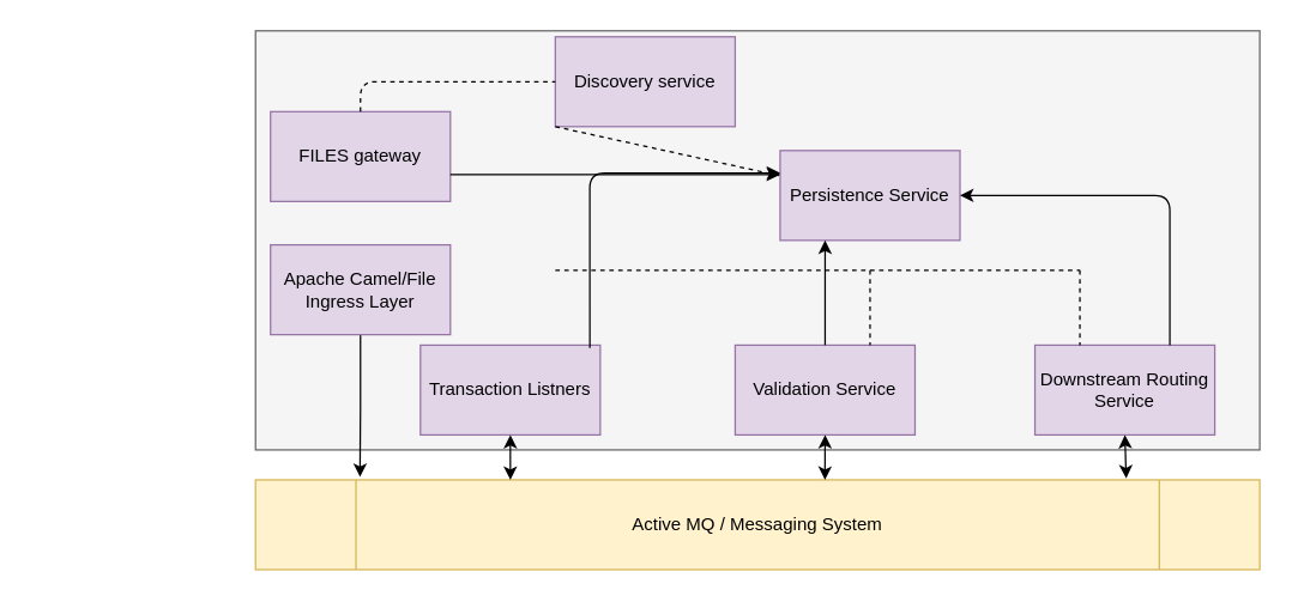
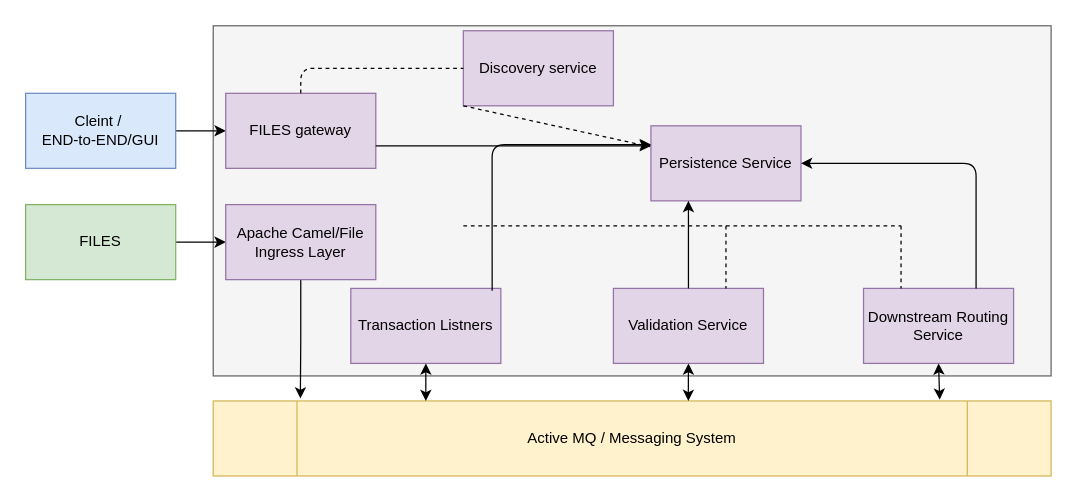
  <mxCell id="0" />
  <mxCell id="1" parent="0" />
  <mxCell id="2" value="" style="rounded=0;whiteSpace=wrap;html=1;fillColor=#f5f5f5;strokeColor=#666666;fontColor=#333333;" parent="1" vertex="1"><mxGeometry x="170" y="20" width="670" height="280" as="geometry" /></mxCell>
+ <mxCell id="3" style="edgeStyle=orthogonalEdgeStyle;rounded=0;orthogonalLoop=1;jettySize=auto;html=1;exitX=1;exitY=0.5;exitDx=0;exitDy=0;entryX=0;entryY=0.5;entryDx=0;entryDy=0;" parent="1" source="4" target="14" edge="1"><mxGeometry relative="1" as="geometry" /></mxCell>
+ <mxCell id="4" value="FILES" style="rounded=0;whiteSpace=wrap;html=1;fillColor=#d5e8d4;strokeColor=#82b366;" parent="1" vertex="1"><mxGeometry x="20" y="163" width="120" height="60" as="geometry" /></mxCell>
+ <mxCell id="5" style="edgeStyle=orthogonalEdgeStyle;rounded=0;orthogonalLoop=1;jettySize=auto;html=1;exitX=1;exitY=0.5;exitDx=0;exitDy=0;entryX=0;entryY=0.5;entryDx=0;entryDy=0;" parent="1" source="6" target="12" edge="1"><mxGeometry relative="1" as="geometry" /></mxCell>
+ <mxCell id="6" value="Cleint /&amp;nbsp;&lt;br&gt;END-to-END/GUI" style="rounded=0;whiteSpace=wrap;html=1;fillColor=#dae8fc;strokeColor=#6c8ebf;" parent="1" vertex="1"><mxGeometry x="20" y="74" width="120" height="60" as="geometry" /></mxCell>
  <mxCell id="7" value="Active MQ / Messaging System" style="shape=process;whiteSpace=wrap;html=1;backgroundOutline=1;fillColor=#fff2cc;strokeColor=#d6b656;" parent="1" vertex="1"><mxGeometry x="170" y="320" width="670" height="60" as="geometry" /></mxCell>
  <mxCell id="8" value="Transaction Listners" style="rounded=0;whiteSpace=wrap;html=1;fillColor=#e1d5e7;strokeColor=#9673a6;" parent="1" vertex="1"><mxGeometry x="280" y="230" width="120" height="60" as="geometry" /></mxCell>
  <mxCell id="9" value="Validation Service" style="rounded=0;whiteSpace=wrap;html=1;fillColor=#e1d5e7;strokeColor=#9673a6;" parent="1" vertex="1"><mxGeometry x="490" y="230" width="120" height="60" as="geometry" /></mxCell>
  <mxCell id="10" value="Downstream Routing Service" style="rounded=0;whiteSpace=wrap;html=1;fillColor=#e1d5e7;strokeColor=#9673a6;" parent="1" vertex="1"><mxGeometry x="690" y="230" width="120" height="60" as="geometry" /></mxCell>
  <mxCell id="11" value="Discovery service" style="rounded=0;whiteSpace=wrap;html=1;fillColor=#e1d5e7;strokeColor=#9673a6;" parent="1" vertex="1"><mxGeometry x="370" y="24" width="120" height="60" as="geometry" /></mxCell>
  <mxCell id="12" value="FILES gateway" style="rounded=0;whiteSpace=wrap;html=1;fillColor=#e1d5e7;strokeColor=#9673a6;" parent="1" vertex="1"><mxGeometry x="180" y="74" width="120" height="60" as="geometry" /></mxCell>
  <mxCell id="13" style="edgeStyle=orthogonalEdgeStyle;rounded=0;orthogonalLoop=1;jettySize=auto;html=1;exitX=0.5;exitY=1;exitDx=0;exitDy=0;entryX=0.104;entryY=-0.033;entryDx=0;entryDy=0;entryPerimeter=0;" parent="1" source="14" target="7" edge="1"><mxGeometry relative="1" as="geometry" /></mxCell>
  <mxCell id="14" value="Apache Camel/File Ingress Layer" style="rounded=0;whiteSpace=wrap;html=1;fillColor=#e1d5e7;strokeColor=#9673a6;" parent="1" vertex="1"><mxGeometry x="180" y="163" width="120" height="60" as="geometry" /></mxCell>
  <mxCell id="15" value="" style="endArrow=none;dashed=1;html=1;exitX=0;exitY=1;exitDx=0;exitDy=0;" parent="1" source="11" target="19" edge="1"><mxGeometry width="50" height="50" relative="1" as="geometry"><mxPoint x="410" y="230" as="sourcePoint" /><mxPoint x="460" y="180" as="targetPoint" /></mxGeometry></mxCell>
  <mxCell id="16" value="" style="endArrow=none;dashed=1;html=1;" parent="1" edge="1"><mxGeometry width="50" height="50" relative="1" as="geometry"><mxPoint x="370" y="180" as="sourcePoint" /><mxPoint x="720" y="180" as="targetPoint" /></mxGeometry></mxCell>
  <mxCell id="17" value="" style="endArrow=none;dashed=1;html=1;entryX=0.25;entryY=0;entryDx=0;entryDy=0;" parent="1" target="10" edge="1"><mxGeometry width="50" height="50" relative="1" as="geometry"><mxPoint x="720" y="180" as="sourcePoint" /><mxPoint x="460" y="180" as="targetPoint" /></mxGeometry></mxCell>
  <mxCell id="18" value="" style="endArrow=none;dashed=1;html=1;entryX=0.75;entryY=0;entryDx=0;entryDy=0;" parent="1" target="9" edge="1"><mxGeometry width="50" height="50" relative="1" as="geometry"><mxPoint x="580" y="180" as="sourcePoint" /><mxPoint x="460" y="180" as="targetPoint" /></mxGeometry></mxCell>
  <mxCell id="19" value="Persistence Service" style="rounded=0;whiteSpace=wrap;html=1;fillColor=#e1d5e7;strokeColor=#9673a6;" parent="1" vertex="1"><mxGeometry x="520" y="100" width="120" height="60" as="geometry" /></mxCell>
  <mxCell id="20" value="" style="endArrow=none;dashed=1;html=1;entryX=0;entryY=0.5;entryDx=0;entryDy=0;exitX=0.5;exitY=0;exitDx=0;exitDy=0;" parent="1" source="12" target="11" edge="1"><mxGeometry width="50" height="50" relative="1" as="geometry"><mxPoint x="410" y="230" as="sourcePoint" /><mxPoint x="460" y="180" as="targetPoint" /><Array as="points"><mxPoint x="240" y="54" /></Array></mxGeometry></mxCell>
  <mxCell id="21" value="" style="endArrow=classic;html=1;exitX=0.942;exitY=0.033;exitDx=0;exitDy=0;exitPerimeter=0;entryX=0;entryY=0.25;entryDx=0;entryDy=0;" parent="1" source="8" target="19" edge="1"><mxGeometry width="50" height="50" relative="1" as="geometry"><mxPoint x="410" y="230" as="sourcePoint" /><mxPoint x="460" y="180" as="targetPoint" /><Array as="points"><mxPoint x="393" y="115" /></Array></mxGeometry></mxCell>
  <mxCell id="22" value="" style="endArrow=classic;html=1;entryX=0;entryY=0.25;entryDx=0;entryDy=0;" parent="1" edge="1"><mxGeometry width="50" height="50" relative="1" as="geometry"><mxPoint x="300" y="116" as="sourcePoint" /><mxPoint x="520" y="116" as="targetPoint" /></mxGeometry></mxCell>
  <mxCell id="23" value="" style="endArrow=classic;html=1;exitX=0.5;exitY=0;exitDx=0;exitDy=0;entryX=0.25;entryY=1;entryDx=0;entryDy=0;" parent="1" source="9" target="19" edge="1"><mxGeometry width="50" height="50" relative="1" as="geometry"><mxPoint x="410" y="230" as="sourcePoint" /><mxPoint x="460" y="180" as="targetPoint" /></mxGeometry></mxCell>
  <mxCell id="24" value="" style="endArrow=classic;html=1;exitX=0.75;exitY=0;exitDx=0;exitDy=0;entryX=1;entryY=0.5;entryDx=0;entryDy=0;" parent="1" source="10" target="19" edge="1"><mxGeometry width="50" height="50" relative="1" as="geometry"><mxPoint x="410" y="230" as="sourcePoint" /><mxPoint x="460" y="180" as="targetPoint" /><Array as="points"><mxPoint x="780" y="130" /></Array></mxGeometry></mxCell>
  <mxCell id="25" value="" style="endArrow=classic;startArrow=classic;html=1;entryX=0.5;entryY=1;entryDx=0;entryDy=0;" edge="1" parent="1" target="8"><mxGeometry width="50" height="50" relative="1" as="geometry"><mxPoint x="340" y="320" as="sourcePoint" /><mxPoint x="460" y="210" as="targetPoint" /></mxGeometry></mxCell>
  <mxCell id="26" value="" style="endArrow=classic;startArrow=classic;html=1;entryX=0.5;entryY=1;entryDx=0;entryDy=0;exitX=0.567;exitY=0;exitDx=0;exitDy=0;exitPerimeter=0;" edge="1" parent="1" source="7" target="9"><mxGeometry width="50" height="50" relative="1" as="geometry"><mxPoint x="550" y="310" as="sourcePoint" /><mxPoint x="350" y="300" as="targetPoint" /></mxGeometry></mxCell>
  <mxCell id="27" value="" style="endArrow=classic;startArrow=classic;html=1;entryX=0.5;entryY=1;entryDx=0;entryDy=0;exitX=0.867;exitY=-0.017;exitDx=0;exitDy=0;exitPerimeter=0;" edge="1" parent="1" source="7" target="10"><mxGeometry width="50" height="50" relative="1" as="geometry"><mxPoint x="559.89" y="330" as="sourcePoint" /><mxPoint x="560" y="300" as="targetPoint" /></mxGeometry></mxCell>
